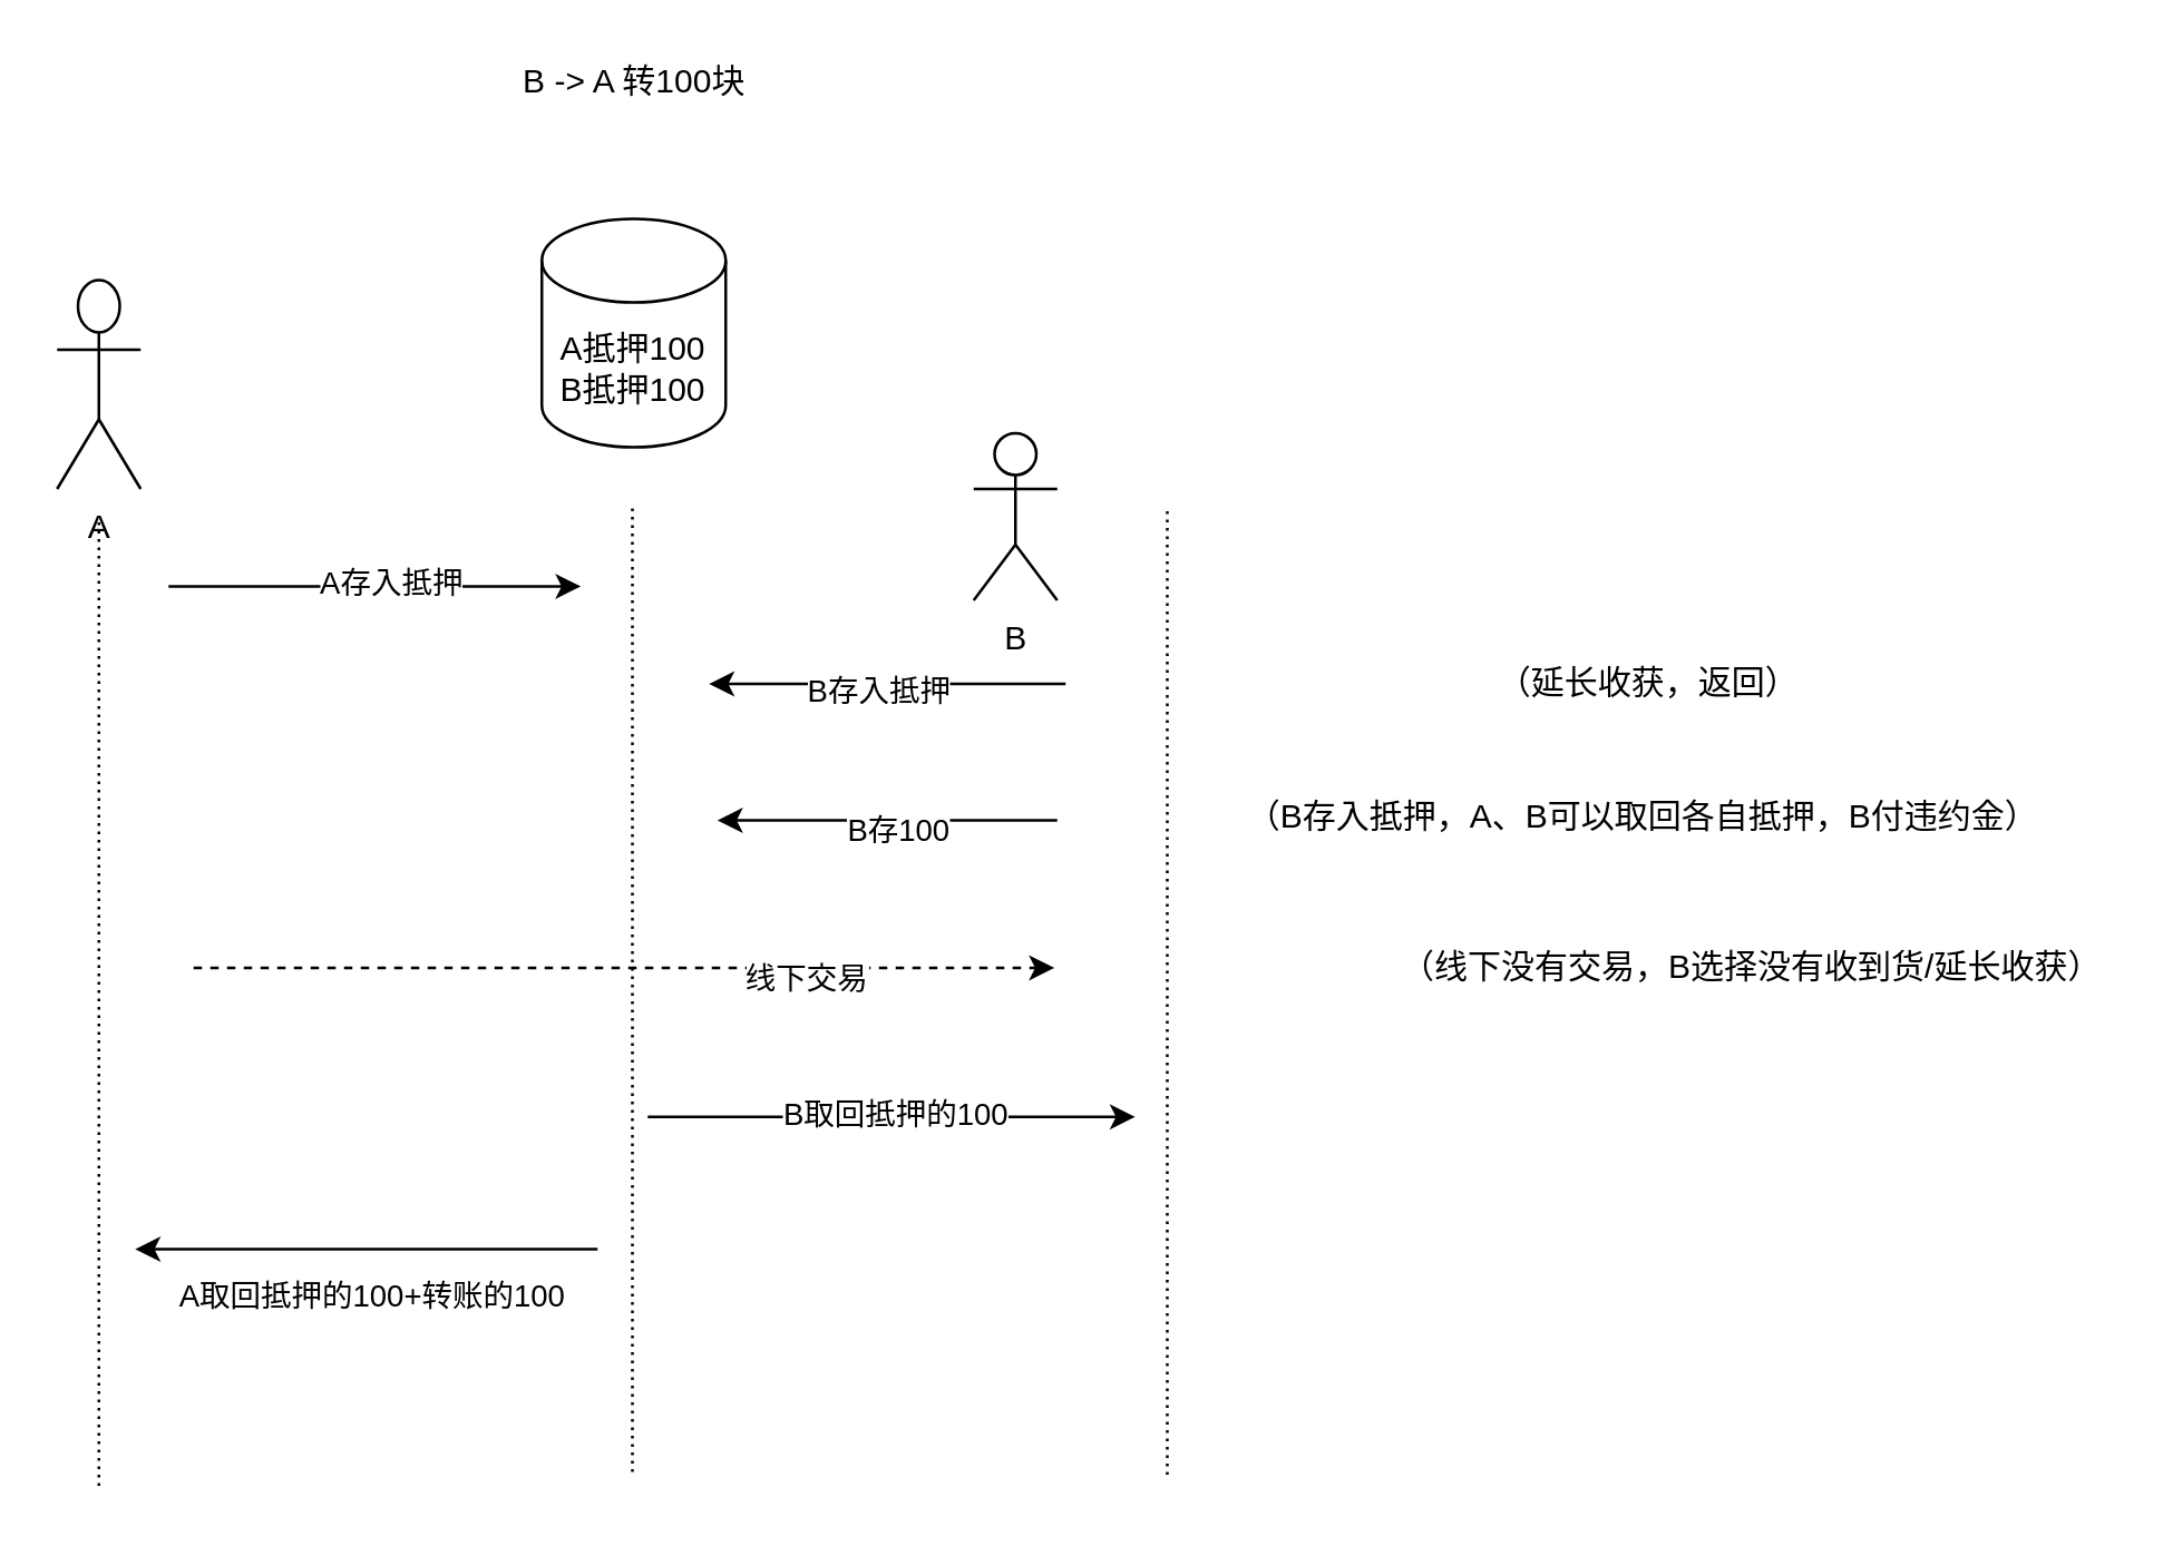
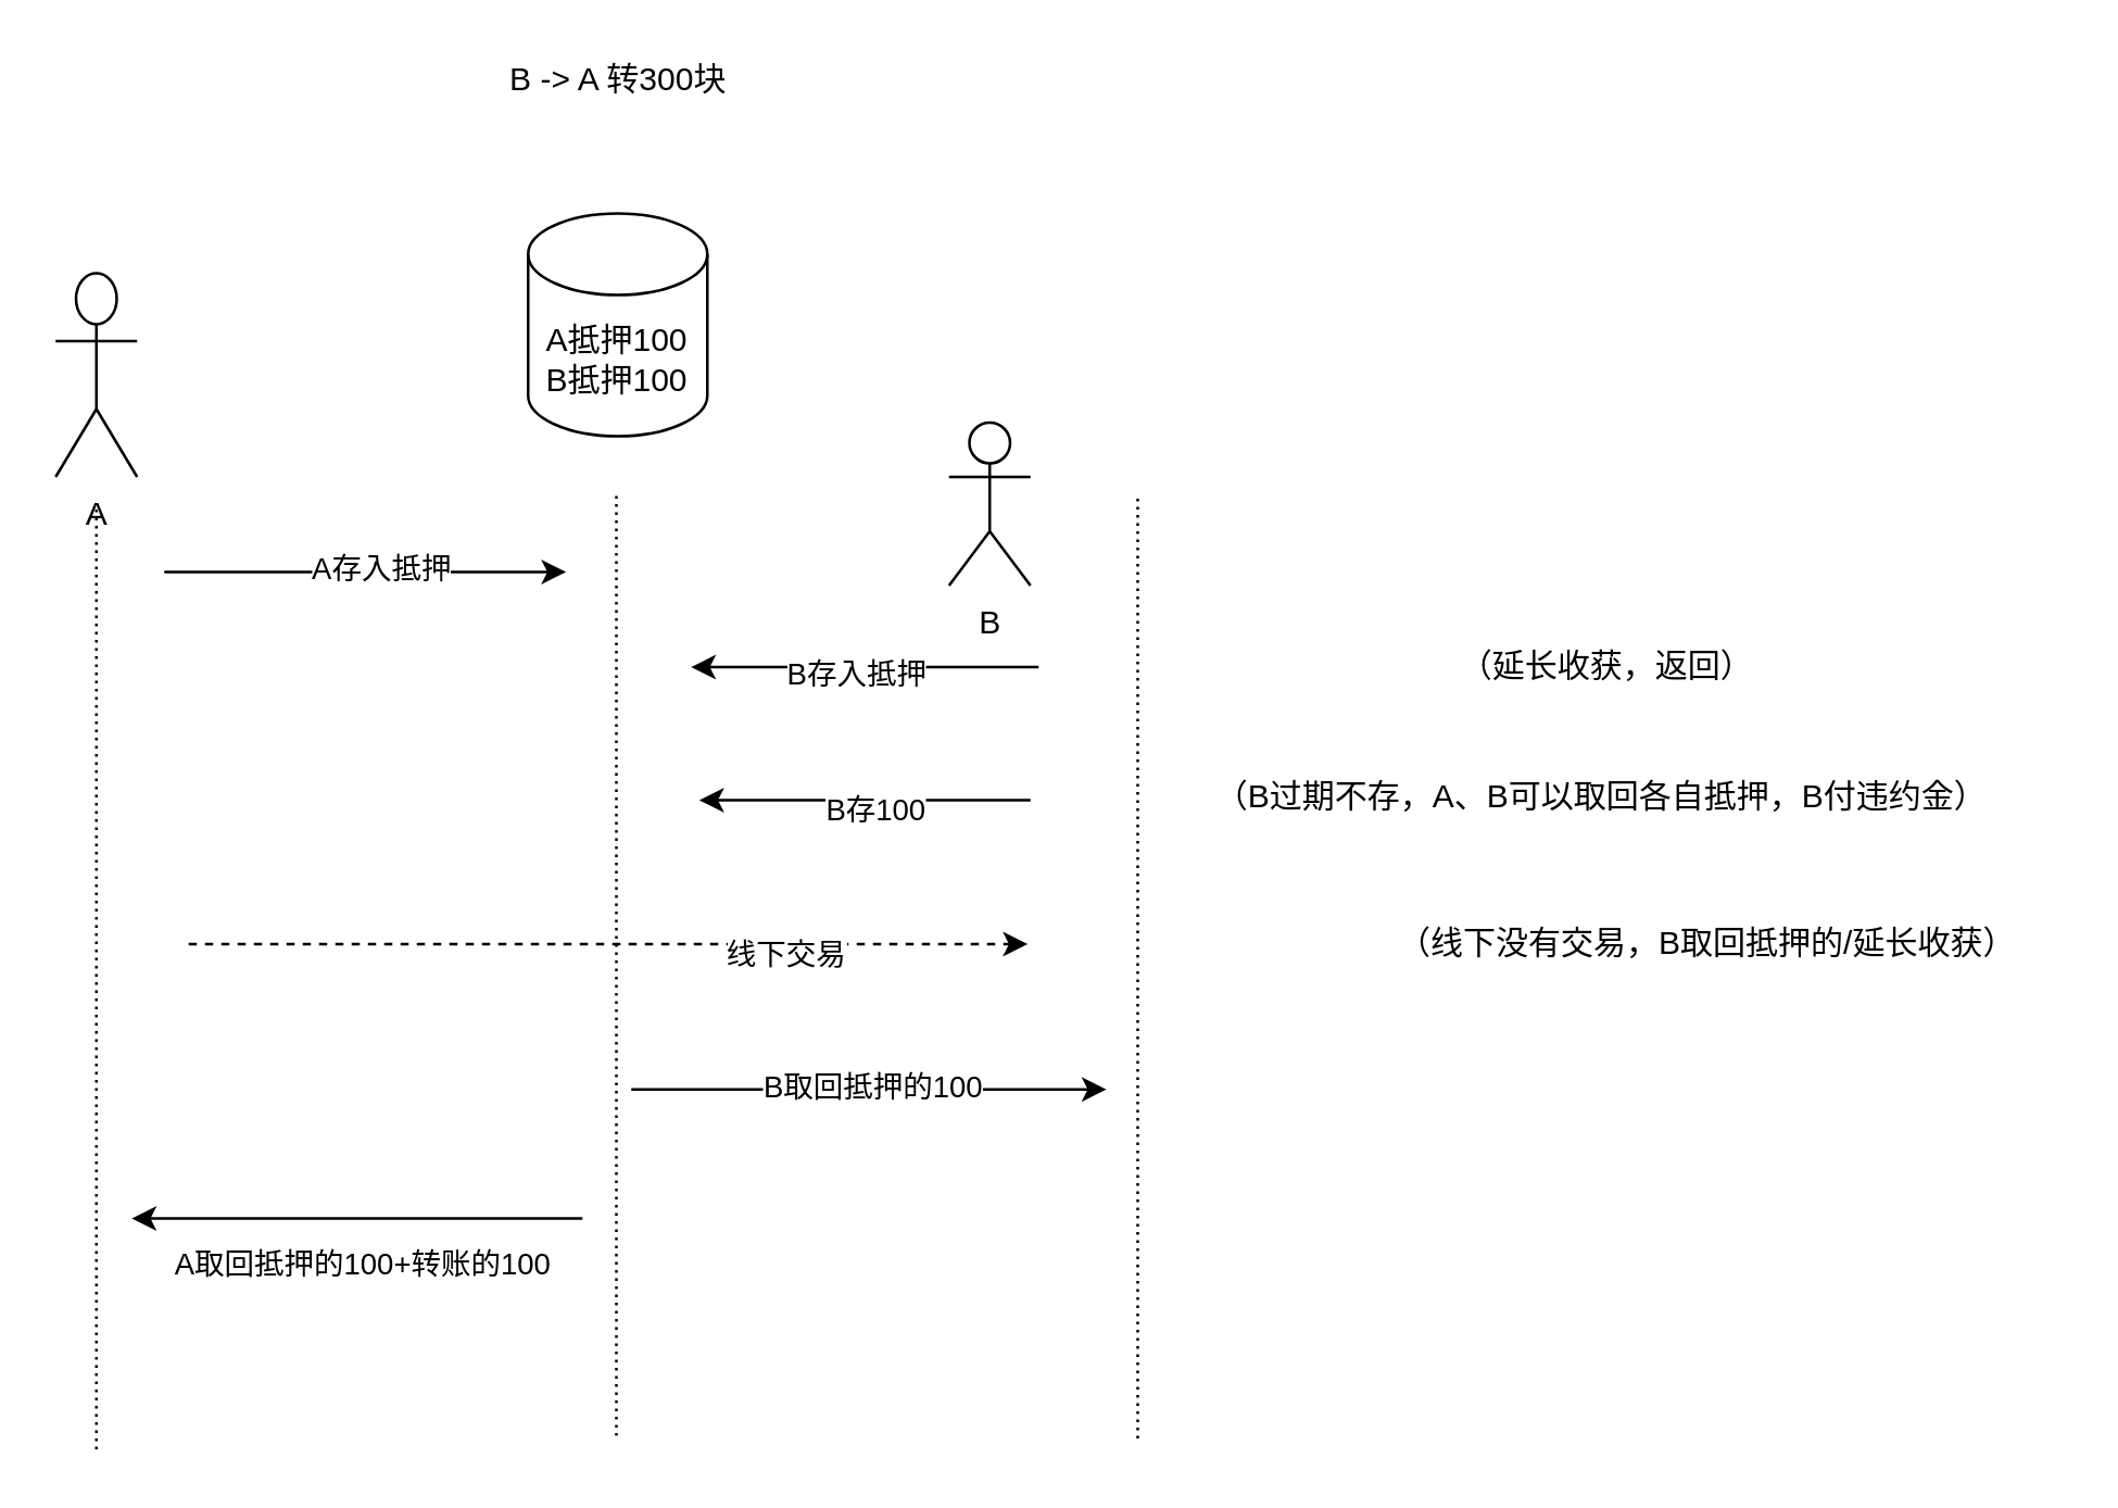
  <mxCell id="0" />
  <mxCell id="1" parent="0" />
  <mxCell id="2" value="A" style="shape=umlActor;verticalLabelPosition=bottom;verticalAlign=top;html=1;outlineConnect=0;" vertex="1" parent="1"><mxGeometry x="20" y="100" width="30" height="75" as="geometry" /></mxCell>
  <mxCell id="3" value="B" style="shape=umlActor;verticalLabelPosition=bottom;verticalAlign=top;html=1;outlineConnect=0;" vertex="1" parent="1"><mxGeometry x="349" y="155" width="30" height="60" as="geometry" /></mxCell>
- <mxCell id="4" value="B -&amp;gt; A 转100块" style="text;html=1;align=center;verticalAlign=middle;resizable=0;points=[];autosize=1;strokeColor=none;" vertex="1" parent="1"><mxGeometry x="182" y="20" width="90" height="18" as="geometry" /></mxCell>
+ <mxCell id="4" value="B -&amp;gt; A 转300块" style="text;html=1;align=center;verticalAlign=middle;resizable=0;points=[];autosize=1;strokeColor=none;" vertex="1" parent="1"><mxGeometry x="182" y="20" width="90" height="18" as="geometry" /></mxCell>
  <mxCell id="5" value="" style="endArrow=classic;html=1;" edge="1" parent="1"><mxGeometry width="50" height="50" relative="1" as="geometry"><mxPoint x="379" y="294" as="sourcePoint" /><mxPoint x="257" y="294" as="targetPoint" /></mxGeometry></mxCell>
  <mxCell id="6" value="B存100" style="edgeLabel;html=1;align=center;verticalAlign=middle;resizable=0;points=[];" vertex="1" connectable="0" parent="5"><mxGeometry x="-0.057" y="3" relative="1" as="geometry"><mxPoint as="offset" /></mxGeometry></mxCell>
  <mxCell id="7" value="A抵押100&lt;br&gt;B抵押100" style="shape=cylinder3;whiteSpace=wrap;html=1;boundedLbl=1;backgroundOutline=1;size=15;" vertex="1" parent="1"><mxGeometry x="194" y="78" width="66" height="82" as="geometry" /></mxCell>
  <mxCell id="8" value="" style="endArrow=classic;html=1;" edge="1" parent="1"><mxGeometry width="50" height="50" relative="1" as="geometry"><mxPoint x="214" y="448" as="sourcePoint" /><mxPoint x="48" y="448" as="targetPoint" /></mxGeometry></mxCell>
  <mxCell id="9" value="A取回抵押的100+转账的100" style="edgeLabel;html=1;align=center;verticalAlign=middle;resizable=0;points=[];" vertex="1" connectable="0" parent="8"><mxGeometry x="-0.057" y="3" relative="1" as="geometry"><mxPoint x="-4" y="13" as="offset" /></mxGeometry></mxCell>
  <mxCell id="10" value="" style="endArrow=classic;html=1;" edge="1" parent="1"><mxGeometry width="50" height="50" relative="1" as="geometry"><mxPoint x="232" y="400.5" as="sourcePoint" /><mxPoint x="407" y="400.5" as="targetPoint" /></mxGeometry></mxCell>
  <mxCell id="11" value="B取回抵押的100" style="edgeLabel;html=1;align=center;verticalAlign=middle;resizable=0;points=[];" vertex="1" connectable="0" parent="10"><mxGeometry x="0.192" y="1" relative="1" as="geometry"><mxPoint x="-16" as="offset" /></mxGeometry></mxCell>
  <mxCell id="12" value="" style="endArrow=classic;html=1;dashed=1;" edge="1" parent="1"><mxGeometry width="50" height="50" relative="1" as="geometry"><mxPoint x="69" y="347" as="sourcePoint" /><mxPoint x="378" y="347" as="targetPoint" /></mxGeometry></mxCell>
  <mxCell id="13" value="线下交易" style="edgeLabel;html=1;align=center;verticalAlign=middle;resizable=0;points=[];" vertex="1" connectable="0" parent="12"><mxGeometry x="0.42" y="-3" relative="1" as="geometry"><mxPoint as="offset" /></mxGeometry></mxCell>
- <mxCell id="14" value="（B存入抵押，A、B可以取回各自抵押，B付违约金）" style="text;html=1;align=center;verticalAlign=middle;resizable=0;points=[];autosize=1;strokeColor=none;" vertex="1" parent="1"><mxGeometry x="442" y="284" width="294" height="18" as="geometry" /></mxCell>
- <mxCell id="15" value="（线下没有交易，B选择没有收到货/延长收获）" style="text;html=1;align=center;verticalAlign=middle;resizable=0;points=[];autosize=1;strokeColor=none;" vertex="1" parent="1"><mxGeometry x="497" y="338" width="261" height="18" as="geometry" /></mxCell>
+ <mxCell id="14" value="（B过期不存，A、B可以取回各自抵押，B付违约金）" style="text;html=1;align=center;verticalAlign=middle;resizable=0;points=[];autosize=1;strokeColor=none;" vertex="1" parent="1"><mxGeometry x="442" y="284" width="294" height="18" as="geometry" /></mxCell>
+ <mxCell id="15" value="（线下没有交易，B取回抵押的/延长收获）" style="text;html=1;align=center;verticalAlign=middle;resizable=0;points=[];autosize=1;strokeColor=none;" vertex="1" parent="1"><mxGeometry x="497" y="338" width="261" height="18" as="geometry" /></mxCell>
  <mxCell id="16" value="" style="endArrow=none;html=1;dashed=1;dashPattern=1 2;endFill=0;" edge="1" parent="1"><mxGeometry width="50" height="50" relative="1" as="geometry"><mxPoint x="35" y="533" as="sourcePoint" /><mxPoint x="35" y="186" as="targetPoint" /></mxGeometry></mxCell>
  <mxCell id="17" value="" style="endArrow=none;html=1;dashed=1;dashPattern=1 2;endFill=0;" edge="1" parent="1"><mxGeometry width="50" height="50" relative="1" as="geometry"><mxPoint x="226.5" y="528" as="sourcePoint" /><mxPoint x="226.5" y="181" as="targetPoint" /></mxGeometry></mxCell>
  <mxCell id="18" value="" style="endArrow=none;html=1;dashed=1;dashPattern=1 2;endFill=0;" edge="1" parent="1"><mxGeometry width="50" height="50" relative="1" as="geometry"><mxPoint x="418.5" y="529" as="sourcePoint" /><mxPoint x="418.5" y="182" as="targetPoint" /></mxGeometry></mxCell>
  <mxCell id="19" value="" style="endArrow=classic;html=1;" edge="1" parent="1"><mxGeometry width="50" height="50" relative="1" as="geometry"><mxPoint x="382" y="245" as="sourcePoint" /><mxPoint x="254" y="245" as="targetPoint" /></mxGeometry></mxCell>
  <mxCell id="20" value="B存入抵押" style="edgeLabel;html=1;align=center;verticalAlign=middle;resizable=0;points=[];" vertex="1" connectable="0" parent="19"><mxGeometry x="0.062" y="2" relative="1" as="geometry"><mxPoint as="offset" /></mxGeometry></mxCell>
  <mxCell id="21" value="" style="endArrow=classic;html=1;" edge="1" parent="1"><mxGeometry width="50" height="50" relative="1" as="geometry"><mxPoint x="60" y="210" as="sourcePoint" /><mxPoint x="208" y="210" as="targetPoint" /></mxGeometry></mxCell>
  <mxCell id="22" value="A存入抵押" style="edgeLabel;html=1;align=center;verticalAlign=middle;resizable=0;points=[];" vertex="1" connectable="0" parent="21"><mxGeometry x="0.062" y="2" relative="1" as="geometry"><mxPoint as="offset" /></mxGeometry></mxCell>
  <mxCell id="23" value="（延长收获，返回）" style="text;html=1;align=center;verticalAlign=middle;resizable=0;points=[];autosize=1;strokeColor=none;" vertex="1" parent="1"><mxGeometry x="508" y="236" width="166" height="18" as="geometry" /></mxCell>
